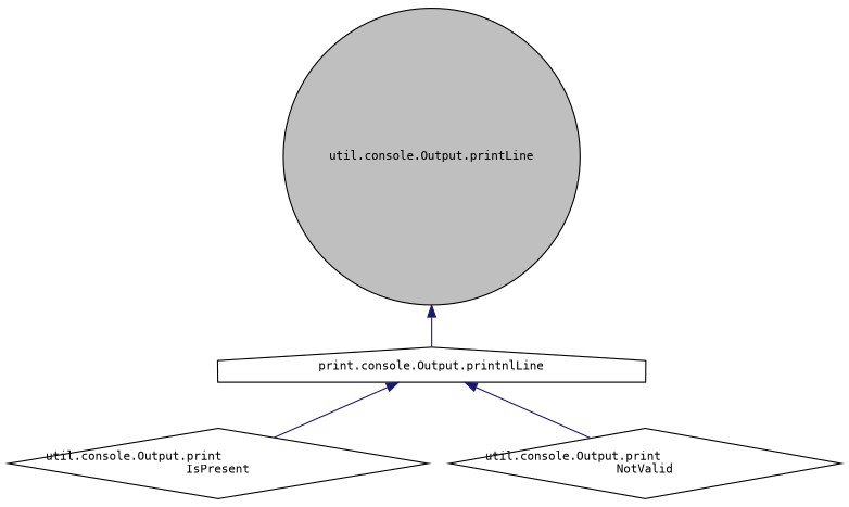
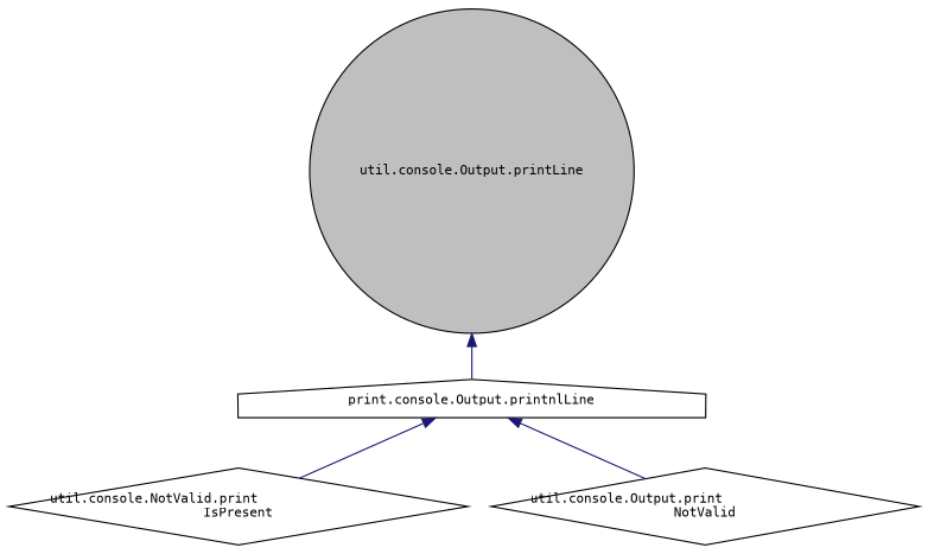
  digraph {
    fontname="DejaVu Sans Mono"
    rankdir=TB
    node [color=black fillcolor=white fontname="DejaVu Sans Mono" fontsize=10 shape=diamond style=filled]
    edge [color=midnightblue dir=back fontname="DejaVu Sans Mono" fontsize=10 labelfontname=Helvetica labelfontsize=10 style=solid]
    n1 [fillcolor=grey75 fontcolor=black height=0.2 label="util.console.Output.printLine" shape=circle width=0.4]
    n2 [height=0.2 label="print.console.Output.printnlLine" shape=house width=0.4]
-   n3 [height=0.2 label="util.console.Output.print\lIsPresent" width=0.4]
+   n3 [height=0.2 label="util.console.NotValid.print\lIsPresent" width=0.4]
    n4 [height=0.2 label="util.console.Output.print\lNotValid" width=0.4]
    n1 -> n2
    n2 -> n3
    n2 -> n4
  }
